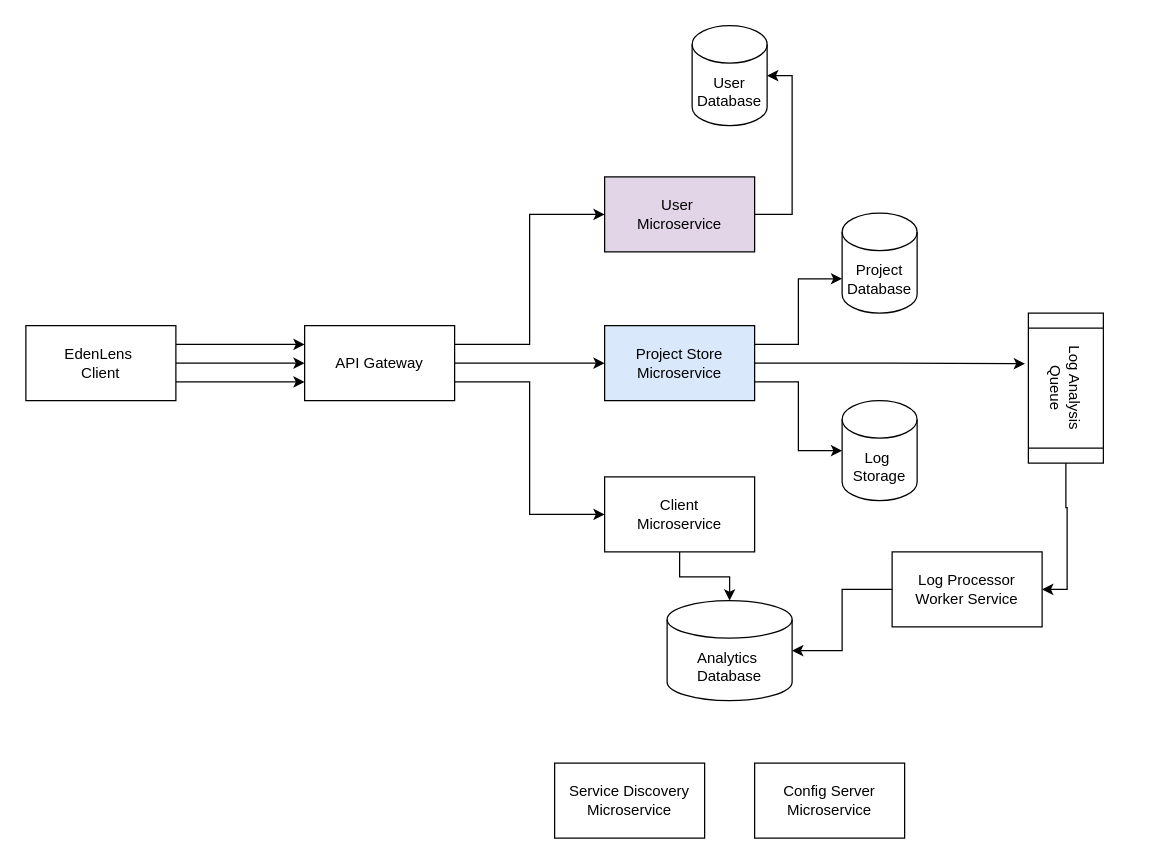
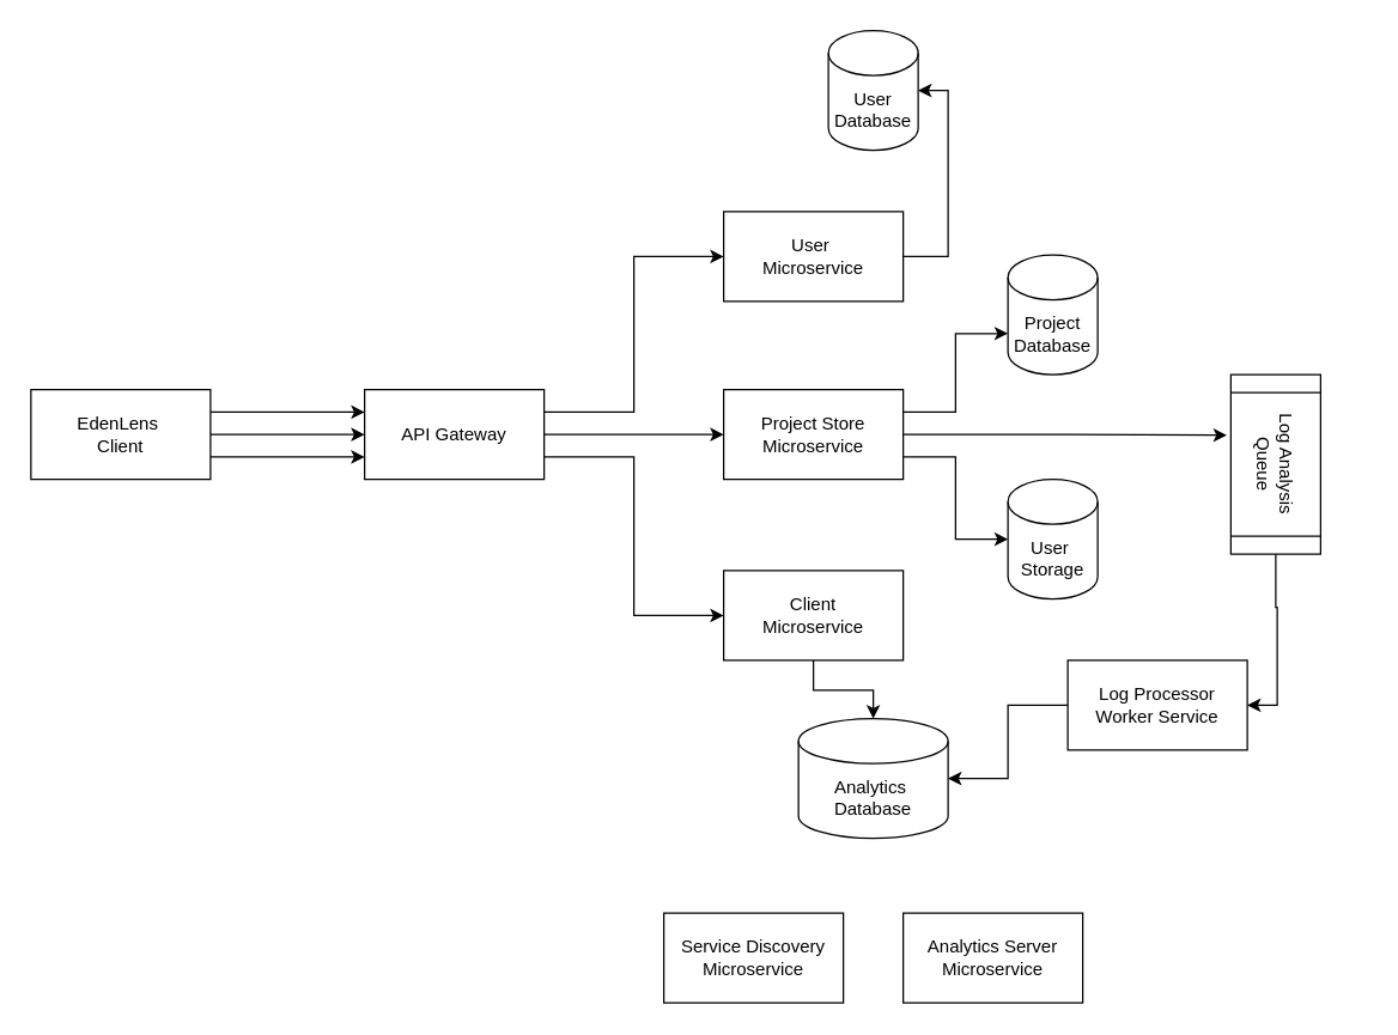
  <mxCell id="0" />
  <mxCell id="1" parent="0" />
  <mxCell id="2" style="edgeStyle=orthogonalEdgeStyle;rounded=0;orthogonalLoop=1;jettySize=auto;html=1;exitX=1;exitY=0.25;exitDx=0;exitDy=0;entryX=0;entryY=0.5;entryDx=0;entryDy=0;" edge="1" parent="1" source="5" target="10"><mxGeometry relative="1" as="geometry" /></mxCell>
  <mxCell id="3" style="edgeStyle=orthogonalEdgeStyle;rounded=0;orthogonalLoop=1;jettySize=auto;html=1;exitX=1;exitY=0.5;exitDx=0;exitDy=0;" edge="1" parent="1" source="5" target="11"><mxGeometry relative="1" as="geometry" /></mxCell>
  <mxCell id="4" style="edgeStyle=orthogonalEdgeStyle;rounded=0;orthogonalLoop=1;jettySize=auto;html=1;exitX=1;exitY=0.75;exitDx=0;exitDy=0;entryX=0;entryY=0.5;entryDx=0;entryDy=0;" edge="1" parent="1" source="5" target="12"><mxGeometry relative="1" as="geometry" /></mxCell>
  <mxCell id="5" value="API Gateway" style="rounded=0;whiteSpace=wrap;html=1;" vertex="1" parent="1"><mxGeometry x="243" y="260" width="120" height="60" as="geometry" /></mxCell>
  <mxCell id="6" style="edgeStyle=orthogonalEdgeStyle;rounded=0;orthogonalLoop=1;jettySize=auto;html=1;exitX=1;exitY=0.25;exitDx=0;exitDy=0;entryX=0;entryY=0.25;entryDx=0;entryDy=0;" edge="1" parent="1" source="9" target="5"><mxGeometry relative="1" as="geometry" /></mxCell>
  <mxCell id="7" style="edgeStyle=orthogonalEdgeStyle;rounded=0;orthogonalLoop=1;jettySize=auto;html=1;exitX=1;exitY=0.5;exitDx=0;exitDy=0;entryX=0;entryY=0.5;entryDx=0;entryDy=0;" edge="1" parent="1" source="9" target="5"><mxGeometry relative="1" as="geometry" /></mxCell>
  <mxCell id="8" style="edgeStyle=orthogonalEdgeStyle;rounded=0;orthogonalLoop=1;jettySize=auto;html=1;exitX=1;exitY=0.75;exitDx=0;exitDy=0;entryX=0;entryY=0.75;entryDx=0;entryDy=0;" edge="1" parent="1" source="9" target="5"><mxGeometry relative="1" as="geometry" /></mxCell>
  <mxCell id="9" value="EdenLens&amp;nbsp;&lt;div&gt;Client&lt;/div&gt;" style="rounded=0;whiteSpace=wrap;html=1;" vertex="1" parent="1"><mxGeometry x="20" y="260" width="120" height="60" as="geometry" /></mxCell>
- <mxCell id="10" value="User&amp;nbsp;&lt;div&gt;Microservice&lt;/div&gt;" style="rounded=0;whiteSpace=wrap;html=1;fillColor=#e1d5e7;" vertex="1" parent="1"><mxGeometry x="483" y="141" width="120" height="60" as="geometry" /></mxCell>
- <mxCell id="11" value="Project Store&lt;br&gt;&lt;div&gt;Microservice&lt;/div&gt;" style="rounded=0;whiteSpace=wrap;html=1;fillColor=#dae8fc;" vertex="1" parent="1"><mxGeometry x="483" y="260" width="120" height="60" as="geometry" /></mxCell>
+ <mxCell id="10" value="User&amp;nbsp;&lt;div&gt;Microservice&lt;/div&gt;" style="rounded=0;whiteSpace=wrap;html=1;" vertex="1" parent="1"><mxGeometry x="483" y="141" width="120" height="60" as="geometry" /></mxCell>
+ <mxCell id="11" value="Project Store&lt;br&gt;&lt;div&gt;Microservice&lt;/div&gt;" style="rounded=0;whiteSpace=wrap;html=1;" vertex="1" parent="1"><mxGeometry x="483" y="260" width="120" height="60" as="geometry" /></mxCell>
  <mxCell id="12" value="Client&lt;br&gt;&lt;div&gt;Microservice&lt;/div&gt;" style="rounded=0;whiteSpace=wrap;html=1;" vertex="1" parent="1"><mxGeometry x="483" y="381" width="120" height="60" as="geometry" /></mxCell>
  <mxCell id="13" value="User&lt;div&gt;Database&lt;/div&gt;" style="shape=cylinder3;whiteSpace=wrap;html=1;boundedLbl=1;backgroundOutline=1;size=15;" vertex="1" parent="1"><mxGeometry x="553" y="20" width="60" height="80" as="geometry" /></mxCell>
  <mxCell id="14" value="Analytics&amp;nbsp;&lt;br&gt;Database" style="shape=cylinder3;whiteSpace=wrap;html=1;boundedLbl=1;backgroundOutline=1;size=15;" vertex="1" parent="1"><mxGeometry x="533" y="480" width="100" height="80" as="geometry" /></mxCell>
  <mxCell id="15" value="Project&lt;div&gt;Database&lt;/div&gt;" style="shape=cylinder3;whiteSpace=wrap;html=1;boundedLbl=1;backgroundOutline=1;size=15;" vertex="1" parent="1"><mxGeometry x="673" y="170" width="60" height="80" as="geometry" /></mxCell>
  <mxCell id="16" style="edgeStyle=orthogonalEdgeStyle;rounded=0;orthogonalLoop=1;jettySize=auto;html=1;exitX=1;exitY=0.5;exitDx=0;exitDy=0;entryX=1;entryY=0.5;entryDx=0;entryDy=0;entryPerimeter=0;" edge="1" parent="1" source="10" target="13"><mxGeometry relative="1" as="geometry" /></mxCell>
- <mxCell id="17" value="Log&amp;nbsp;&lt;br&gt;Storage" style="shape=cylinder3;whiteSpace=wrap;html=1;boundedLbl=1;backgroundOutline=1;size=15;" vertex="1" parent="1"><mxGeometry x="673" y="320" width="60" height="80" as="geometry" /></mxCell>
+ <mxCell id="17" value="User&amp;nbsp;&lt;br&gt;Storage" style="shape=cylinder3;whiteSpace=wrap;html=1;boundedLbl=1;backgroundOutline=1;size=15;" vertex="1" parent="1"><mxGeometry x="673" y="320" width="60" height="80" as="geometry" /></mxCell>
  <mxCell id="18" style="edgeStyle=orthogonalEdgeStyle;rounded=0;orthogonalLoop=1;jettySize=auto;html=1;exitX=1;exitY=0.25;exitDx=0;exitDy=0;entryX=0;entryY=0;entryDx=0;entryDy=52.5;entryPerimeter=0;" edge="1" parent="1" source="11" target="15"><mxGeometry relative="1" as="geometry" /></mxCell>
  <mxCell id="19" style="edgeStyle=orthogonalEdgeStyle;rounded=0;orthogonalLoop=1;jettySize=auto;html=1;exitX=1;exitY=0.75;exitDx=0;exitDy=0;entryX=0;entryY=0.5;entryDx=0;entryDy=0;entryPerimeter=0;" edge="1" parent="1" source="11" target="17"><mxGeometry relative="1" as="geometry" /></mxCell>
  <mxCell id="20" style="edgeStyle=orthogonalEdgeStyle;rounded=0;orthogonalLoop=1;jettySize=auto;html=1;exitX=1;exitY=0.5;exitDx=0;exitDy=0;entryX=1;entryY=0.5;entryDx=0;entryDy=0;" edge="1" parent="1" source="21" target="23"><mxGeometry relative="1" as="geometry" /></mxCell>
  <mxCell id="21" value="Log Analysis Queue" style="shape=process;whiteSpace=wrap;html=1;backgroundOutline=1;rotation=90;" vertex="1" parent="1"><mxGeometry x="792" y="280" width="120" height="60" as="geometry" /></mxCell>
  <mxCell id="22" style="edgeStyle=orthogonalEdgeStyle;rounded=0;orthogonalLoop=1;jettySize=auto;html=1;exitX=1;exitY=0.5;exitDx=0;exitDy=0;entryX=0.337;entryY=1.045;entryDx=0;entryDy=0;entryPerimeter=0;" edge="1" parent="1" source="11" target="21"><mxGeometry relative="1" as="geometry" /></mxCell>
  <mxCell id="23" value="Log Processor&lt;br&gt;Worker Service" style="rounded=0;whiteSpace=wrap;html=1;" vertex="1" parent="1"><mxGeometry x="713" y="441" width="120" height="60" as="geometry" /></mxCell>
  <mxCell id="24" style="edgeStyle=orthogonalEdgeStyle;rounded=0;orthogonalLoop=1;jettySize=auto;html=1;exitX=0;exitY=0.5;exitDx=0;exitDy=0;entryX=1;entryY=0.5;entryDx=0;entryDy=0;entryPerimeter=0;" edge="1" parent="1" source="23" target="14"><mxGeometry relative="1" as="geometry" /></mxCell>
  <mxCell id="25" style="edgeStyle=orthogonalEdgeStyle;rounded=0;orthogonalLoop=1;jettySize=auto;html=1;exitX=0.5;exitY=1;exitDx=0;exitDy=0;entryX=0.5;entryY=0;entryDx=0;entryDy=0;entryPerimeter=0;" edge="1" parent="1" source="12" target="14"><mxGeometry relative="1" as="geometry" /></mxCell>
  <mxCell id="26" value="Service Discovery&lt;br&gt;Microservice" style="rounded=0;whiteSpace=wrap;html=1;" vertex="1" parent="1"><mxGeometry x="443" y="610" width="120" height="60" as="geometry" /></mxCell>
- <mxCell id="27" value="Config Server&lt;div&gt;Microservice&lt;/div&gt;" style="rounded=0;whiteSpace=wrap;html=1;" vertex="1" parent="1"><mxGeometry x="603" y="610" width="120" height="60" as="geometry" /></mxCell>
+ <mxCell id="27" value="Analytics Server&lt;div&gt;Microservice&lt;/div&gt;" style="rounded=0;whiteSpace=wrap;html=1;" vertex="1" parent="1"><mxGeometry x="603" y="610" width="120" height="60" as="geometry" /></mxCell>
